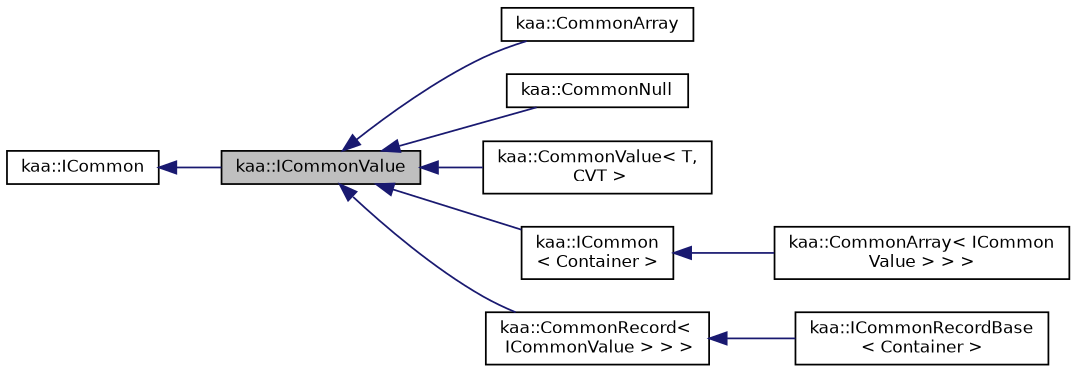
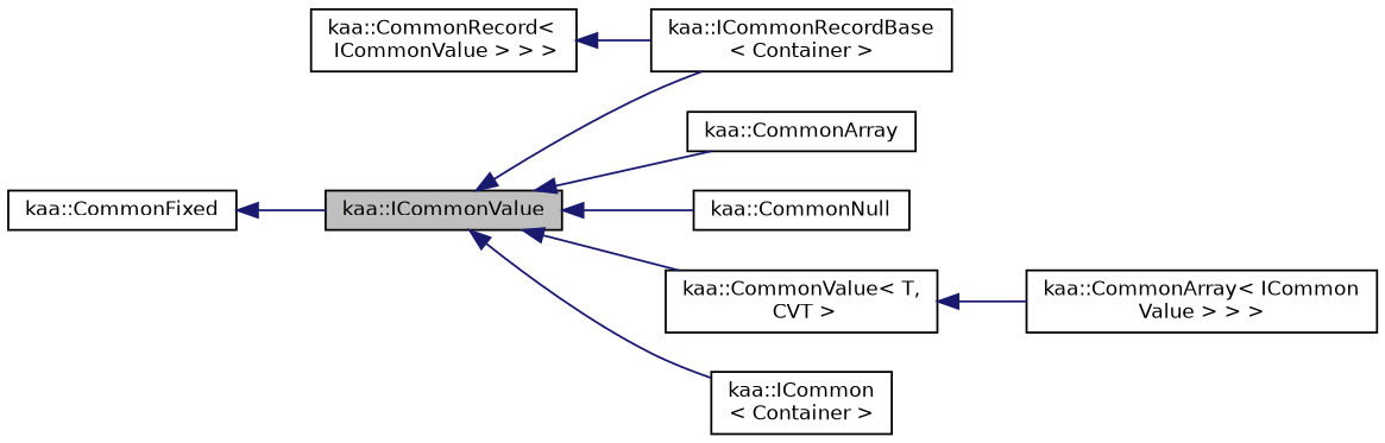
  digraph {
    fontname="DejaVu Sans"
    rankdir=LR
    node [color=black fontname="DejaVu Sans" fontsize=10 shape=record]
    edge [color=midnightblue dir=back fontname="DejaVu Sans" fontsize=10 labelfontname=FreeSans labelfontsize=10 style=solid]
    n1 [fillcolor=grey75 fontcolor=black height=0.2 label="kaa::ICommonValue" style=filled width=0.4]
    n2 [height=0.2 label="kaa::CommonArray" width=0.4]
    n3 [height=0.2 label="kaa::CommonNull" width=0.4]
    n4 [height=0.2 label="kaa::CommonValue\< T,\l CVT \>" width=0.4]
    n5 [height=0.2 label="kaa::ICommon\l\< Container \>" width=0.4]
    n6 [height=0.2 label="kaa::ICommonRecordBase\l\< Container \>" width=0.4]
-   n7 [height=0.2 label="kaa::ICommon" width=0.4]
+   n7 [height=0.2 label="kaa::CommonFixed" width=0.4]
    n8 [height=0.2 label="kaa::CommonArray\< ICommon\lValue \> \> \>" width=0.4]
    n9 [height=0.2 label="kaa::CommonRecord\<\l ICommonValue \> \> \>" width=0.4]
    n1 -> n2
    n1 -> n3
    n1 -> n4
    n1 -> n5
-   n1 -> n9
-   n5 -> n8
+   n1 -> n6
+   n4 -> n8
    n7 -> n1
    n9 -> n6
  }
